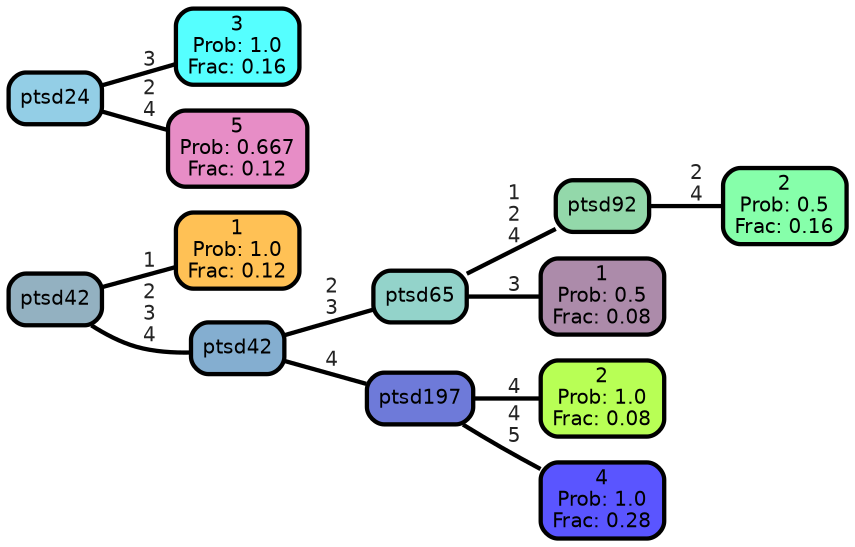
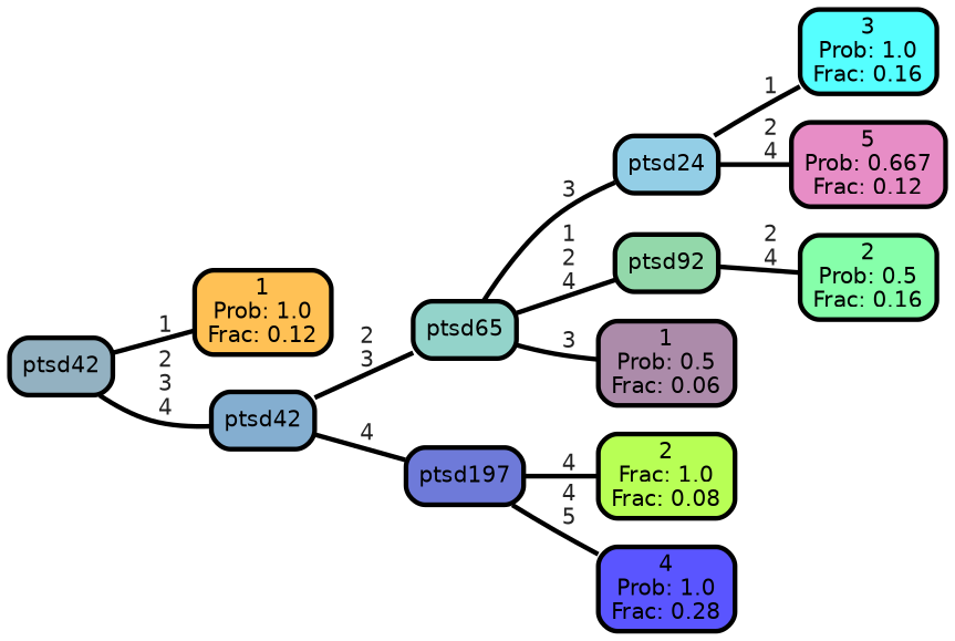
  graph {
    rankdir=LR
    ranksep="0 equally"
    splines=straight
    node [color=black fontcolor=black fontname=helvetica penwidth=3 shape=box style="filled, rounded"]
    edge [color=black fontcolor=grey14 fontname=helvetica fontweight=bold penwidth=3]
    n1 [fillcolor="#ffc155" label="1\nProb: 1.0\nFrac: 0.12"]
    n2 [fillcolor="#93b1c1" label=ptsd42]
    n3 [fillcolor="#84aed0" label=ptsd42]
    n4 [fillcolor="#93d3ca" label=ptsd65]
    n5 [fillcolor="#6e7ad9" label=ptsd197]
    n6 [fillcolor="#55ffff" label="3\nProb: 1.0\nFrac: 0.16"]
    n7 [fillcolor="#93cee6" label=ptsd24]
    n8 [fillcolor="#e78dc6" label="5\nProb: 0.667\nFrac: 0.12"]
    n9 [fillcolor="#93d8aa" label=ptsd92]
-   n10 [fillcolor="#ac8baa" label="1\nProb: 0.5\nFrac: 0.08"]
+   n10 [fillcolor="#ac8baa" label="1\nProb: 0.5\nFrac: 0.06"]
    n11 [fillcolor="#86ffaa" label="2\nProb: 0.5\nFrac: 0.16"]
-   n12 [fillcolor="#b8ff55" label="2\nProb: 1.0\nFrac: 0.08"]
+   n12 [fillcolor="#b8ff55" label="2\nFrac: 1.0\nFrac: 0.08"]
    n13 [fillcolor="#5a55ff" label="4\nProb: 1.0\nFrac: 0.28"]
    subgraph sub_1 {
      rank=same
    }
    n2 -- n1 [label=" 1"]
    n2 -- n3 [label=" 2\n 3\n 4"]
    n3 -- n4 [label=" 2\n 3"]
    n3 -- n5 [label=" 4"]
+   n4 -- n7 [label=" 3"]
    n4 -- n9 [label=" 1\n 2\n 4"]
    n4 -- n10 [label=" 3"]
    n5 -- n12 [label=" 4"]
    n5 -- n13 [label=" 4\n 5"]
-   n7 -- n6 [label=" 3"]
+   n7 -- n6 [label=" 1"]
    n7 -- n8 [label=" 2\n 4"]
    n9 -- n11 [label=" 2\n 4"]
  }
